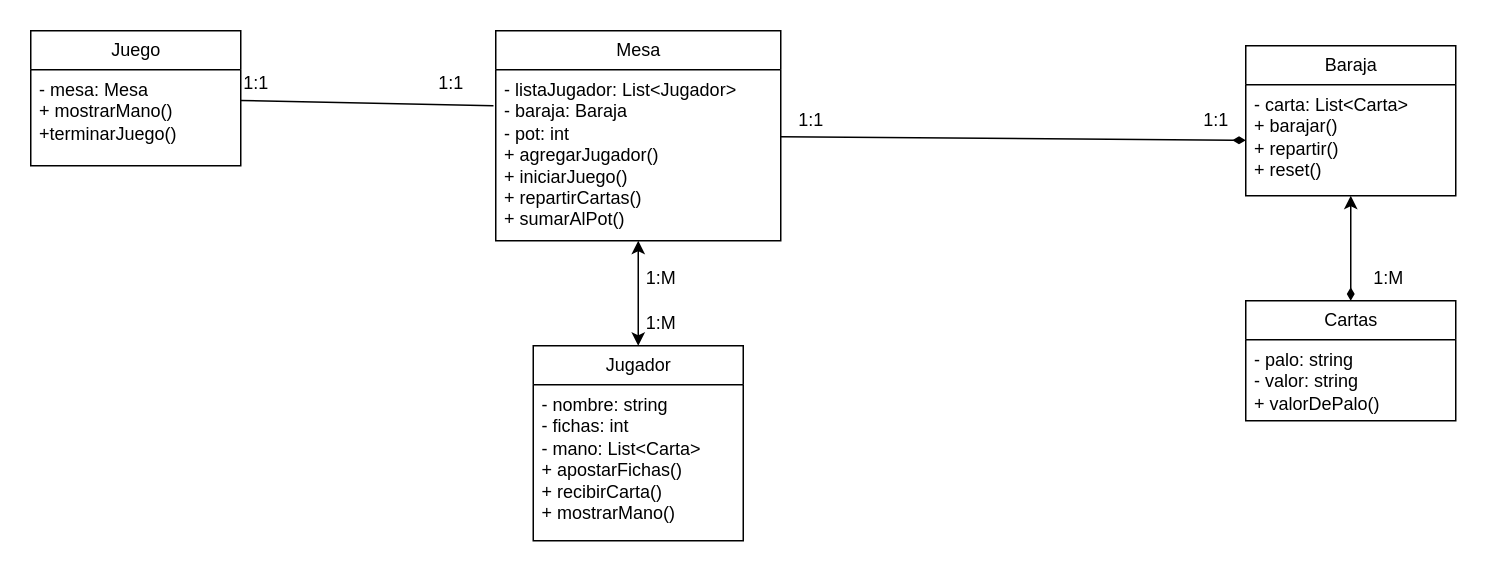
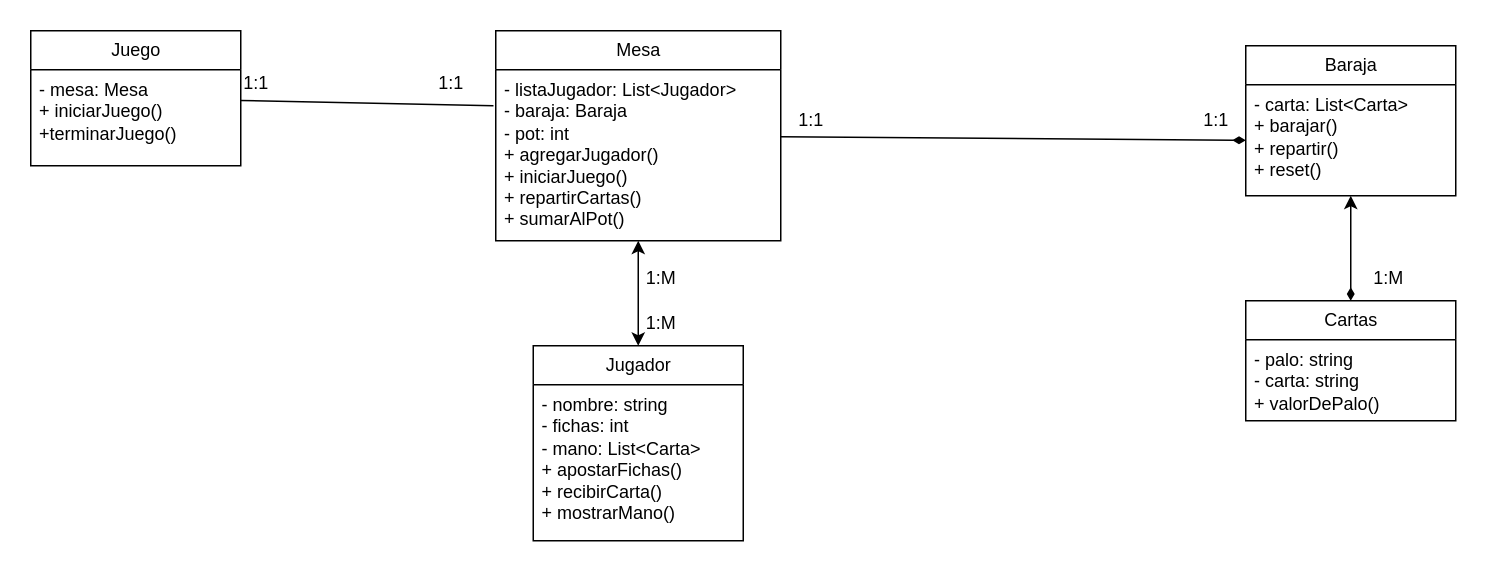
  <mxCell id="0" />
  <mxCell id="1" parent="0" />
  <mxCell id="2" style="edgeStyle=none;html=1;entryX=0;entryY=0.5;entryDx=0;entryDy=0;startArrow=none;startFill=0;endArrow=diamondThin;endFill=1;" edge="1" parent="1" source="3" target="12"><mxGeometry relative="1" as="geometry" /></mxCell>
  <mxCell id="3" value="Mesa" style="swimlane;fontStyle=0;childLayout=stackLayout;horizontal=1;startSize=26;fillColor=none;horizontalStack=0;resizeParent=1;resizeParentMax=0;resizeLast=0;collapsible=1;marginBottom=0;html=1;" vertex="1" parent="1"><mxGeometry x="330" y="20" width="190" height="140" as="geometry" /></mxCell>
  <mxCell id="4" value="- listaJugador: List&amp;lt;Jugador&amp;gt;&lt;br&gt;- baraja: Baraja&lt;br&gt;- pot: int&lt;br&gt;+ agregarJugador()&lt;br&gt;+ iniciarJuego()&lt;br&gt;+ repartirCartas()&lt;br&gt;+ sumarAlPot()" style="text;strokeColor=none;fillColor=none;align=left;verticalAlign=top;spacingLeft=4;spacingRight=4;overflow=hidden;rotatable=0;points=[[0,0.5],[1,0.5]];portConstraint=eastwest;whiteSpace=wrap;html=1;" vertex="1" parent="3"><mxGeometry y="26" width="190" height="114" as="geometry" /></mxCell>
  <mxCell id="5" style="edgeStyle=none;html=1;entryX=0.5;entryY=1;entryDx=0;entryDy=0;entryPerimeter=0;startArrow=classic;startFill=1;" edge="1" parent="1" source="6" target="4"><mxGeometry relative="1" as="geometry" /></mxCell>
  <mxCell id="6" value="Jugador" style="swimlane;fontStyle=0;childLayout=stackLayout;horizontal=1;startSize=26;fillColor=none;horizontalStack=0;resizeParent=1;resizeParentMax=0;resizeLast=0;collapsible=1;marginBottom=0;html=1;" vertex="1" parent="1"><mxGeometry x="355" y="230" width="140" height="130" as="geometry" /></mxCell>
  <mxCell id="7" value="- nombre: string&lt;br&gt;- fichas: int&lt;br&gt;- mano: List&amp;lt;Carta&amp;gt;&lt;br&gt;+ apostarFichas()&lt;br&gt;+ recibirCarta()&lt;br&gt;+ mostrarMano()" style="text;strokeColor=none;fillColor=none;align=left;verticalAlign=top;spacingLeft=4;spacingRight=4;overflow=hidden;rotatable=0;points=[[0,0.5],[1,0.5]];portConstraint=eastwest;whiteSpace=wrap;html=1;" vertex="1" parent="6"><mxGeometry y="26" width="140" height="104" as="geometry" /></mxCell>
  <mxCell id="8" style="edgeStyle=none;html=1;startArrow=none;startFill=0;endArrow=none;endFill=0;entryX=-0.008;entryY=0.211;entryDx=0;entryDy=0;entryPerimeter=0;" edge="1" parent="1" source="9" target="4"><mxGeometry relative="1" as="geometry"><mxPoint x="320" y="70" as="targetPoint" /></mxGeometry></mxCell>
  <mxCell id="9" value="Juego" style="swimlane;fontStyle=0;childLayout=stackLayout;horizontal=1;startSize=26;fillColor=none;horizontalStack=0;resizeParent=1;resizeParentMax=0;resizeLast=0;collapsible=1;marginBottom=0;html=1;" vertex="1" parent="1"><mxGeometry x="20" y="20" width="140" height="90" as="geometry" /></mxCell>
- <mxCell id="10" value="- mesa: Mesa&lt;br&gt;+ mostrarMano()&lt;br&gt;+terminarJuego()" style="text;strokeColor=none;fillColor=none;align=left;verticalAlign=top;spacingLeft=4;spacingRight=4;overflow=hidden;rotatable=0;points=[[0,0.5],[1,0.5]];portConstraint=eastwest;whiteSpace=wrap;html=1;" vertex="1" parent="9"><mxGeometry y="26" width="140" height="64" as="geometry" /></mxCell>
+ <mxCell id="10" value="- mesa: Mesa&lt;br&gt;+ iniciarJuego()&lt;br&gt;+terminarJuego()" style="text;strokeColor=none;fillColor=none;align=left;verticalAlign=top;spacingLeft=4;spacingRight=4;overflow=hidden;rotatable=0;points=[[0,0.5],[1,0.5]];portConstraint=eastwest;whiteSpace=wrap;html=1;" vertex="1" parent="9"><mxGeometry y="26" width="140" height="64" as="geometry" /></mxCell>
  <mxCell id="11" value="Baraja" style="swimlane;fontStyle=0;childLayout=stackLayout;horizontal=1;startSize=26;fillColor=none;horizontalStack=0;resizeParent=1;resizeParentMax=0;resizeLast=0;collapsible=1;marginBottom=0;html=1;" vertex="1" parent="1"><mxGeometry x="830" y="30" width="140" height="100" as="geometry" /></mxCell>
  <mxCell id="12" value="- carta: List&amp;lt;Carta&amp;gt;&lt;br&gt;+ barajar()&lt;br&gt;+ repartir()&lt;br&gt;+ reset()" style="text;strokeColor=none;fillColor=none;align=left;verticalAlign=top;spacingLeft=4;spacingRight=4;overflow=hidden;rotatable=0;points=[[0,0.5],[1,0.5]];portConstraint=eastwest;whiteSpace=wrap;html=1;" vertex="1" parent="11"><mxGeometry y="26" width="140" height="74" as="geometry" /></mxCell>
  <mxCell id="13" style="edgeStyle=none;html=1;startArrow=diamondThin;startFill=1;" edge="1" parent="1" source="14"><mxGeometry relative="1" as="geometry"><mxPoint x="900" y="130" as="targetPoint" /></mxGeometry></mxCell>
  <mxCell id="14" value="Cartas" style="swimlane;fontStyle=0;childLayout=stackLayout;horizontal=1;startSize=26;fillColor=none;horizontalStack=0;resizeParent=1;resizeParentMax=0;resizeLast=0;collapsible=1;marginBottom=0;html=1;" vertex="1" parent="1"><mxGeometry x="830" y="200" width="140" height="80" as="geometry" /></mxCell>
- <mxCell id="15" value="- palo: string&lt;br&gt;- valor: string&lt;br&gt;+ valorDePalo()" style="text;strokeColor=none;fillColor=none;align=left;verticalAlign=top;spacingLeft=4;spacingRight=4;overflow=hidden;rotatable=0;points=[[0,0.5],[1,0.5]];portConstraint=eastwest;whiteSpace=wrap;html=1;" vertex="1" parent="14"><mxGeometry y="26" width="140" height="54" as="geometry" /></mxCell>
+ <mxCell id="15" value="- palo: string&lt;br&gt;- carta: string&lt;br&gt;+ valorDePalo()" style="text;strokeColor=none;fillColor=none;align=left;verticalAlign=top;spacingLeft=4;spacingRight=4;overflow=hidden;rotatable=0;points=[[0,0.5],[1,0.5]];portConstraint=eastwest;whiteSpace=wrap;html=1;" vertex="1" parent="14"><mxGeometry y="26" width="140" height="54" as="geometry" /></mxCell>
  <mxCell id="16" value="1:M" style="text;html=1;align=center;verticalAlign=middle;resizable=0;points=[];autosize=1;strokeColor=none;fillColor=none;" vertex="1" parent="1"><mxGeometry x="905" y="170" width="40" height="30" as="geometry" /></mxCell>
  <mxCell id="17" value="1:M" style="text;html=1;align=center;verticalAlign=middle;resizable=0;points=[];autosize=1;strokeColor=none;fillColor=none;" vertex="1" parent="1"><mxGeometry x="420" y="170" width="40" height="30" as="geometry" /></mxCell>
  <mxCell id="18" value="1:1" style="text;html=1;align=center;verticalAlign=middle;resizable=0;points=[];autosize=1;strokeColor=none;fillColor=none;" vertex="1" parent="1"><mxGeometry x="790" y="65" width="40" height="30" as="geometry" /></mxCell>
  <mxCell id="19" value="1:1" style="text;html=1;align=center;verticalAlign=middle;resizable=0;points=[];autosize=1;strokeColor=none;fillColor=none;" vertex="1" parent="1"><mxGeometry x="280" y="40" width="40" height="30" as="geometry" /></mxCell>
  <mxCell id="20" value="1:1" style="text;html=1;align=center;verticalAlign=middle;resizable=0;points=[];autosize=1;strokeColor=none;fillColor=none;" vertex="1" parent="1"><mxGeometry x="150" y="40" width="40" height="30" as="geometry" /></mxCell>
  <mxCell id="21" value="1:M" style="text;html=1;align=center;verticalAlign=middle;resizable=0;points=[];autosize=1;strokeColor=none;fillColor=none;" vertex="1" parent="1"><mxGeometry x="420" y="200" width="40" height="30" as="geometry" /></mxCell>
  <mxCell id="22" value="1:1" style="text;html=1;align=center;verticalAlign=middle;resizable=0;points=[];autosize=1;strokeColor=none;fillColor=none;" vertex="1" parent="1"><mxGeometry x="520" y="65" width="40" height="30" as="geometry" /></mxCell>
